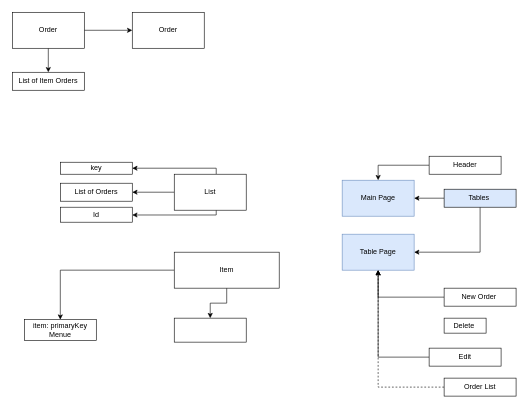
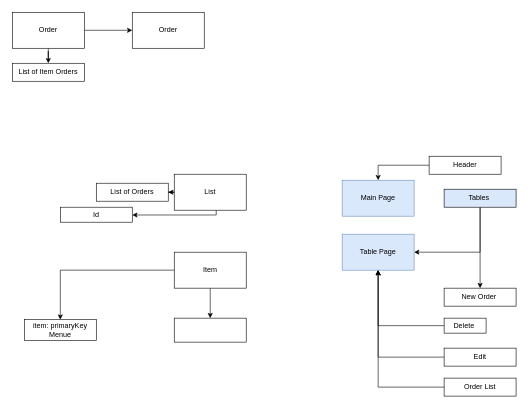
  <mxCell id="0" />
  <mxCell id="1" parent="0" />
  <mxCell id="2" value="" style="edgeStyle=orthogonalEdgeStyle;rounded=0;orthogonalLoop=1;jettySize=auto;html=1;exitX=0.5;exitY=1;exitDx=0;exitDy=0;" edge="1" parent="1" source="8" target="4"><mxGeometry relative="1" as="geometry"><Array as="points"><mxPoint x="800" y="420" /></Array></mxGeometry></mxCell>
  <mxCell id="3" value="Main Page" style="rounded=0;whiteSpace=wrap;html=1;fillColor=#dae8fc;strokeColor=#6c8ebf;" vertex="1" parent="1"><mxGeometry x="570" y="300" width="120" height="60" as="geometry" /></mxCell>
  <mxCell id="4" value="Table Page" style="whiteSpace=wrap;html=1;rounded=0;fillColor=#dae8fc;strokeColor=#6c8ebf;" vertex="1" parent="1"><mxGeometry x="570" y="390" width="120" height="60" as="geometry" /></mxCell>
  <mxCell id="5" style="edgeStyle=orthogonalEdgeStyle;rounded=0;orthogonalLoop=1;jettySize=auto;html=1;" edge="1" parent="1" source="6" target="3"><mxGeometry relative="1" as="geometry" /></mxCell>
  <mxCell id="6" value="Header" style="rounded=0;whiteSpace=wrap;html=1;" vertex="1" parent="1"><mxGeometry x="715" y="260" width="120" height="30" as="geometry" /></mxCell>
- <mxCell id="7" style="edgeStyle=orthogonalEdgeStyle;rounded=0;orthogonalLoop=1;jettySize=auto;html=1;entryX=1;entryY=0.5;entryDx=0;entryDy=0;" edge="1" parent="1" source="8" target="3"><mxGeometry relative="1" as="geometry" /></mxCell>
+ <mxCell id="7" style="edgeStyle=orthogonalEdgeStyle;rounded=0;orthogonalLoop=1;jettySize=auto;html=1;" edge="1" parent="1" source="8" target="10"><mxGeometry relative="1" as="geometry" /></mxCell>
  <mxCell id="8" value="Tables&amp;nbsp;" style="rounded=0;whiteSpace=wrap;html=1;fillColor=#dae8fc;" vertex="1" parent="1"><mxGeometry x="740" y="315" width="120" height="30" as="geometry" /></mxCell>
- <mxCell id="9" value="" style="edgeStyle=orthogonalEdgeStyle;rounded=0;orthogonalLoop=1;jettySize=auto;html=1;" edge="1" parent="1" source="10" target="4"><mxGeometry relative="1" as="geometry" /></mxCell>
  <mxCell id="10" value="New Order&amp;nbsp;" style="rounded=0;whiteSpace=wrap;html=1;" vertex="1" parent="1"><mxGeometry x="740" y="480" width="120" height="30" as="geometry" /></mxCell>
+ <mxCell id="11" style="edgeStyle=orthogonalEdgeStyle;rounded=0;orthogonalLoop=1;jettySize=auto;html=1;entryX=0.5;entryY=1;entryDx=0;entryDy=0;" edge="1" parent="1" source="12" target="4"><mxGeometry relative="1" as="geometry"><mxPoint x="630" y="490" as="targetPoint" /></mxGeometry></mxCell>
  <mxCell id="12" value="Delete&amp;nbsp;" style="rounded=0;whiteSpace=wrap;html=1;" vertex="1" parent="1"><mxGeometry x="740" y="530" width="70" height="25" as="geometry" /></mxCell>
  <mxCell id="13" style="edgeStyle=orthogonalEdgeStyle;rounded=0;orthogonalLoop=1;jettySize=auto;html=1;entryX=0.5;entryY=1;entryDx=0;entryDy=0;" edge="1" parent="1" source="14" target="4"><mxGeometry relative="1" as="geometry"><mxPoint x="630" y="540" as="targetPoint" /></mxGeometry></mxCell>
- <mxCell id="14" value="Edit" style="rounded=0;whiteSpace=wrap;html=1;" vertex="1" parent="1"><mxGeometry x="715" y="580" width="120" height="30" as="geometry" /></mxCell>
- <mxCell id="15" style="edgeStyle=orthogonalEdgeStyle;rounded=0;orthogonalLoop=1;jettySize=auto;html=1;entryX=0.5;entryY=1;entryDx=0;entryDy=0;dashed=1;" edge="1" parent="1" source="16" target="4"><mxGeometry relative="1" as="geometry"><mxPoint x="630" y="590" as="targetPoint" /></mxGeometry></mxCell>
+ <mxCell id="14" value="Edit" style="rounded=0;whiteSpace=wrap;html=1;" vertex="1" parent="1"><mxGeometry x="740" y="580" width="120" height="30" as="geometry" /></mxCell>
+ <mxCell id="15" style="edgeStyle=orthogonalEdgeStyle;rounded=0;orthogonalLoop=1;jettySize=auto;html=1;entryX=0.5;entryY=1;entryDx=0;entryDy=0;" edge="1" parent="1" source="16" target="4"><mxGeometry relative="1" as="geometry"><mxPoint x="630" y="590" as="targetPoint" /></mxGeometry></mxCell>
  <mxCell id="16" value="Order List" style="rounded=0;whiteSpace=wrap;html=1;" vertex="1" parent="1"><mxGeometry x="740" y="630" width="120" height="30" as="geometry" /></mxCell>
  <mxCell id="17" value="" style="edgeStyle=orthogonalEdgeStyle;rounded=0;orthogonalLoop=1;jettySize=auto;html=1;" edge="1" parent="1" source="20" target="21"><mxGeometry relative="1" as="geometry"><Array as="points"><mxPoint x="360" y="358" /></Array></mxGeometry></mxCell>
- <mxCell id="18" value="" style="edgeStyle=orthogonalEdgeStyle;rounded=0;orthogonalLoop=1;jettySize=auto;html=1;" edge="1" parent="1" source="20" target="22"><mxGeometry relative="1" as="geometry"><Array as="points"><mxPoint x="360" y="280" /></Array></mxGeometry></mxCell>
  <mxCell id="19" value="" style="edgeStyle=orthogonalEdgeStyle;rounded=0;orthogonalLoop=1;jettySize=auto;html=1;" edge="1" parent="1" source="20" target="23"><mxGeometry relative="1" as="geometry" /></mxCell>
  <mxCell id="20" value="List" style="rounded=0;whiteSpace=wrap;html=1;" vertex="1" parent="1"><mxGeometry x="290" y="290" width="120" height="60" as="geometry" /></mxCell>
  <mxCell id="21" value="Id" style="rounded=0;whiteSpace=wrap;html=1;" vertex="1" parent="1"><mxGeometry x="100" y="345" width="120" height="25" as="geometry" /></mxCell>
- <mxCell id="22" value="key" style="rounded=0;whiteSpace=wrap;html=1;" vertex="1" parent="1"><mxGeometry x="100" y="270" width="120" height="20" as="geometry" /></mxCell>
- <mxCell id="23" value="List of Orders" style="rounded=0;whiteSpace=wrap;html=1;" vertex="1" parent="1"><mxGeometry x="100" y="305" width="120" height="30" as="geometry" /></mxCell>
+ <mxCell id="23" value="List of Orders" style="rounded=0;whiteSpace=wrap;html=1;" vertex="1" parent="1"><mxGeometry x="160" y="305" width="120" height="30" as="geometry" /></mxCell>
  <mxCell id="24" value="" style="edgeStyle=orthogonalEdgeStyle;rounded=0;orthogonalLoop=1;jettySize=auto;html=1;" edge="1" parent="1" source="26" target="27"><mxGeometry relative="1" as="geometry" /></mxCell>
  <mxCell id="25" value="" style="edgeStyle=orthogonalEdgeStyle;rounded=0;orthogonalLoop=1;jettySize=auto;html=1;" edge="1" parent="1" source="26" target="33"><mxGeometry relative="1" as="geometry" /></mxCell>
  <mxCell id="26" value="Order" style="rounded=0;whiteSpace=wrap;html=1;" vertex="1" parent="1"><mxGeometry x="20" y="20" width="120" height="60" as="geometry" /></mxCell>
- <mxCell id="27" value="List of Item Orders" style="rounded=0;whiteSpace=wrap;html=1;" vertex="1" parent="1"><mxGeometry x="20" y="120" width="120" height="30" as="geometry" /></mxCell>
+ <mxCell id="27" value="List of Item Orders" style="rounded=0;whiteSpace=wrap;html=1;" vertex="1" parent="1"><mxGeometry x="20" y="105" width="120" height="30" as="geometry" /></mxCell>
  <mxCell id="28" value="" style="edgeStyle=orthogonalEdgeStyle;rounded=0;orthogonalLoop=1;jettySize=auto;html=1;" edge="1" parent="1" source="30" target="31"><mxGeometry relative="1" as="geometry" /></mxCell>
  <mxCell id="29" value="" style="edgeStyle=orthogonalEdgeStyle;rounded=0;orthogonalLoop=1;jettySize=auto;html=1;" edge="1" parent="1" source="30" target="32"><mxGeometry relative="1" as="geometry" /></mxCell>
- <mxCell id="30" value="Item" style="rounded=0;whiteSpace=wrap;html=1;" vertex="1" parent="1"><mxGeometry x="290" y="420" width="175" height="60" as="geometry" /></mxCell>
+ <mxCell id="30" value="Item" style="rounded=0;whiteSpace=wrap;html=1;" vertex="1" parent="1"><mxGeometry x="290" y="420" width="120" height="60" as="geometry" /></mxCell>
  <mxCell id="31" value="item: primaryKey Menue" style="rounded=0;whiteSpace=wrap;html=1;" vertex="1" parent="1"><mxGeometry x="40" y="532.5" width="120" height="35" as="geometry" /></mxCell>
  <mxCell id="32" value="" style="rounded=0;whiteSpace=wrap;html=1;" vertex="1" parent="1"><mxGeometry x="290" y="530" width="120" height="40" as="geometry" /></mxCell>
  <mxCell id="33" value="Order" style="rounded=0;whiteSpace=wrap;html=1;" vertex="1" parent="1"><mxGeometry x="220" y="20" width="120" height="60" as="geometry" /></mxCell>
